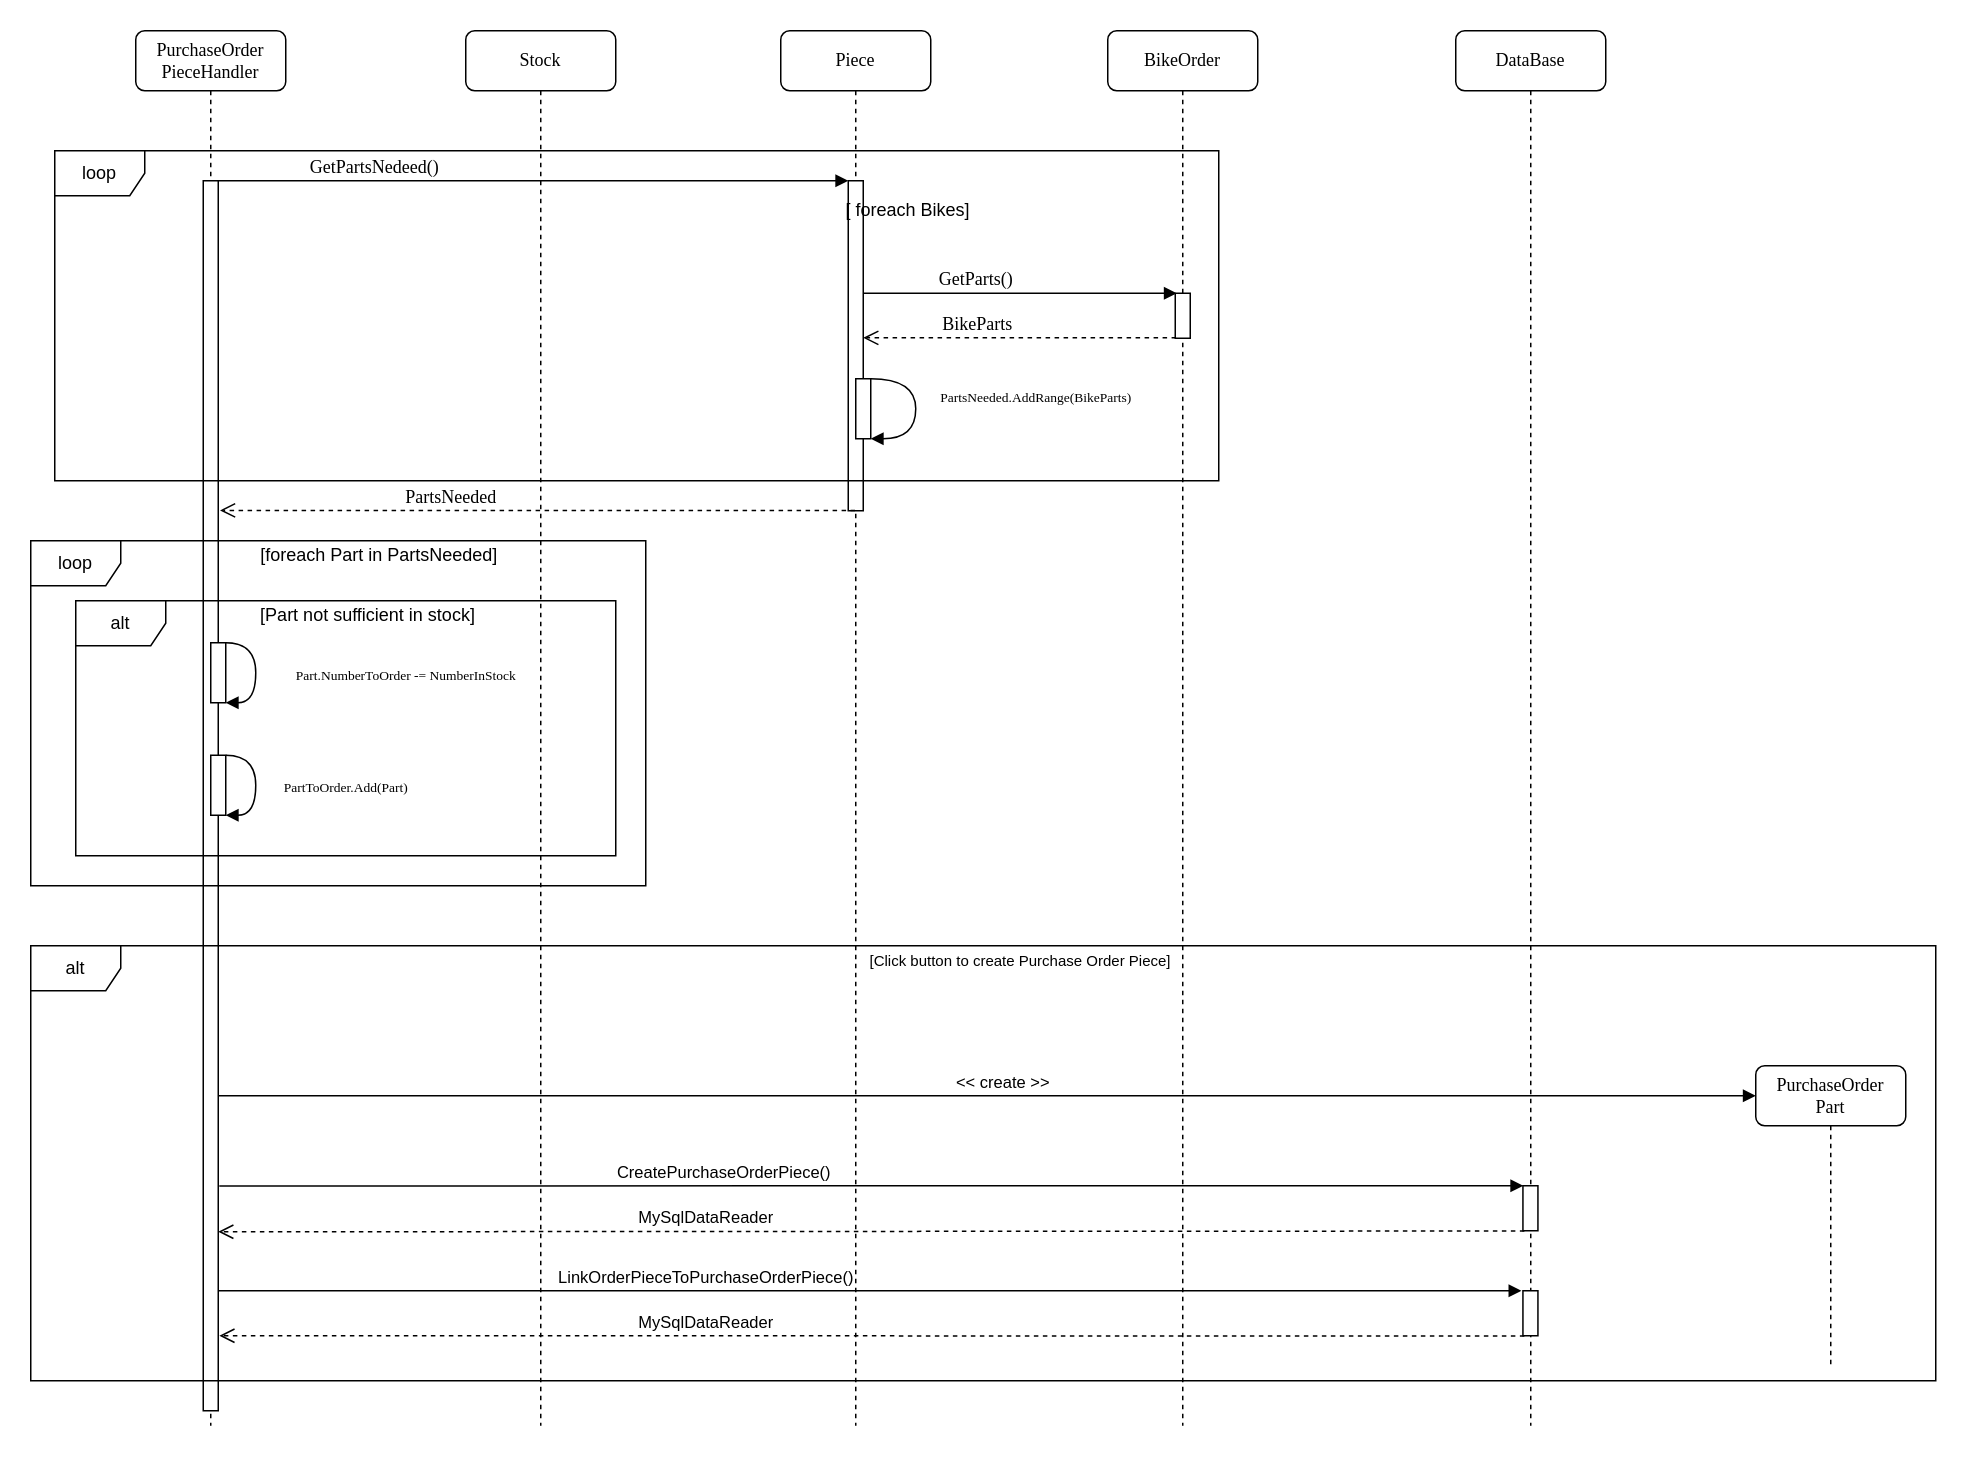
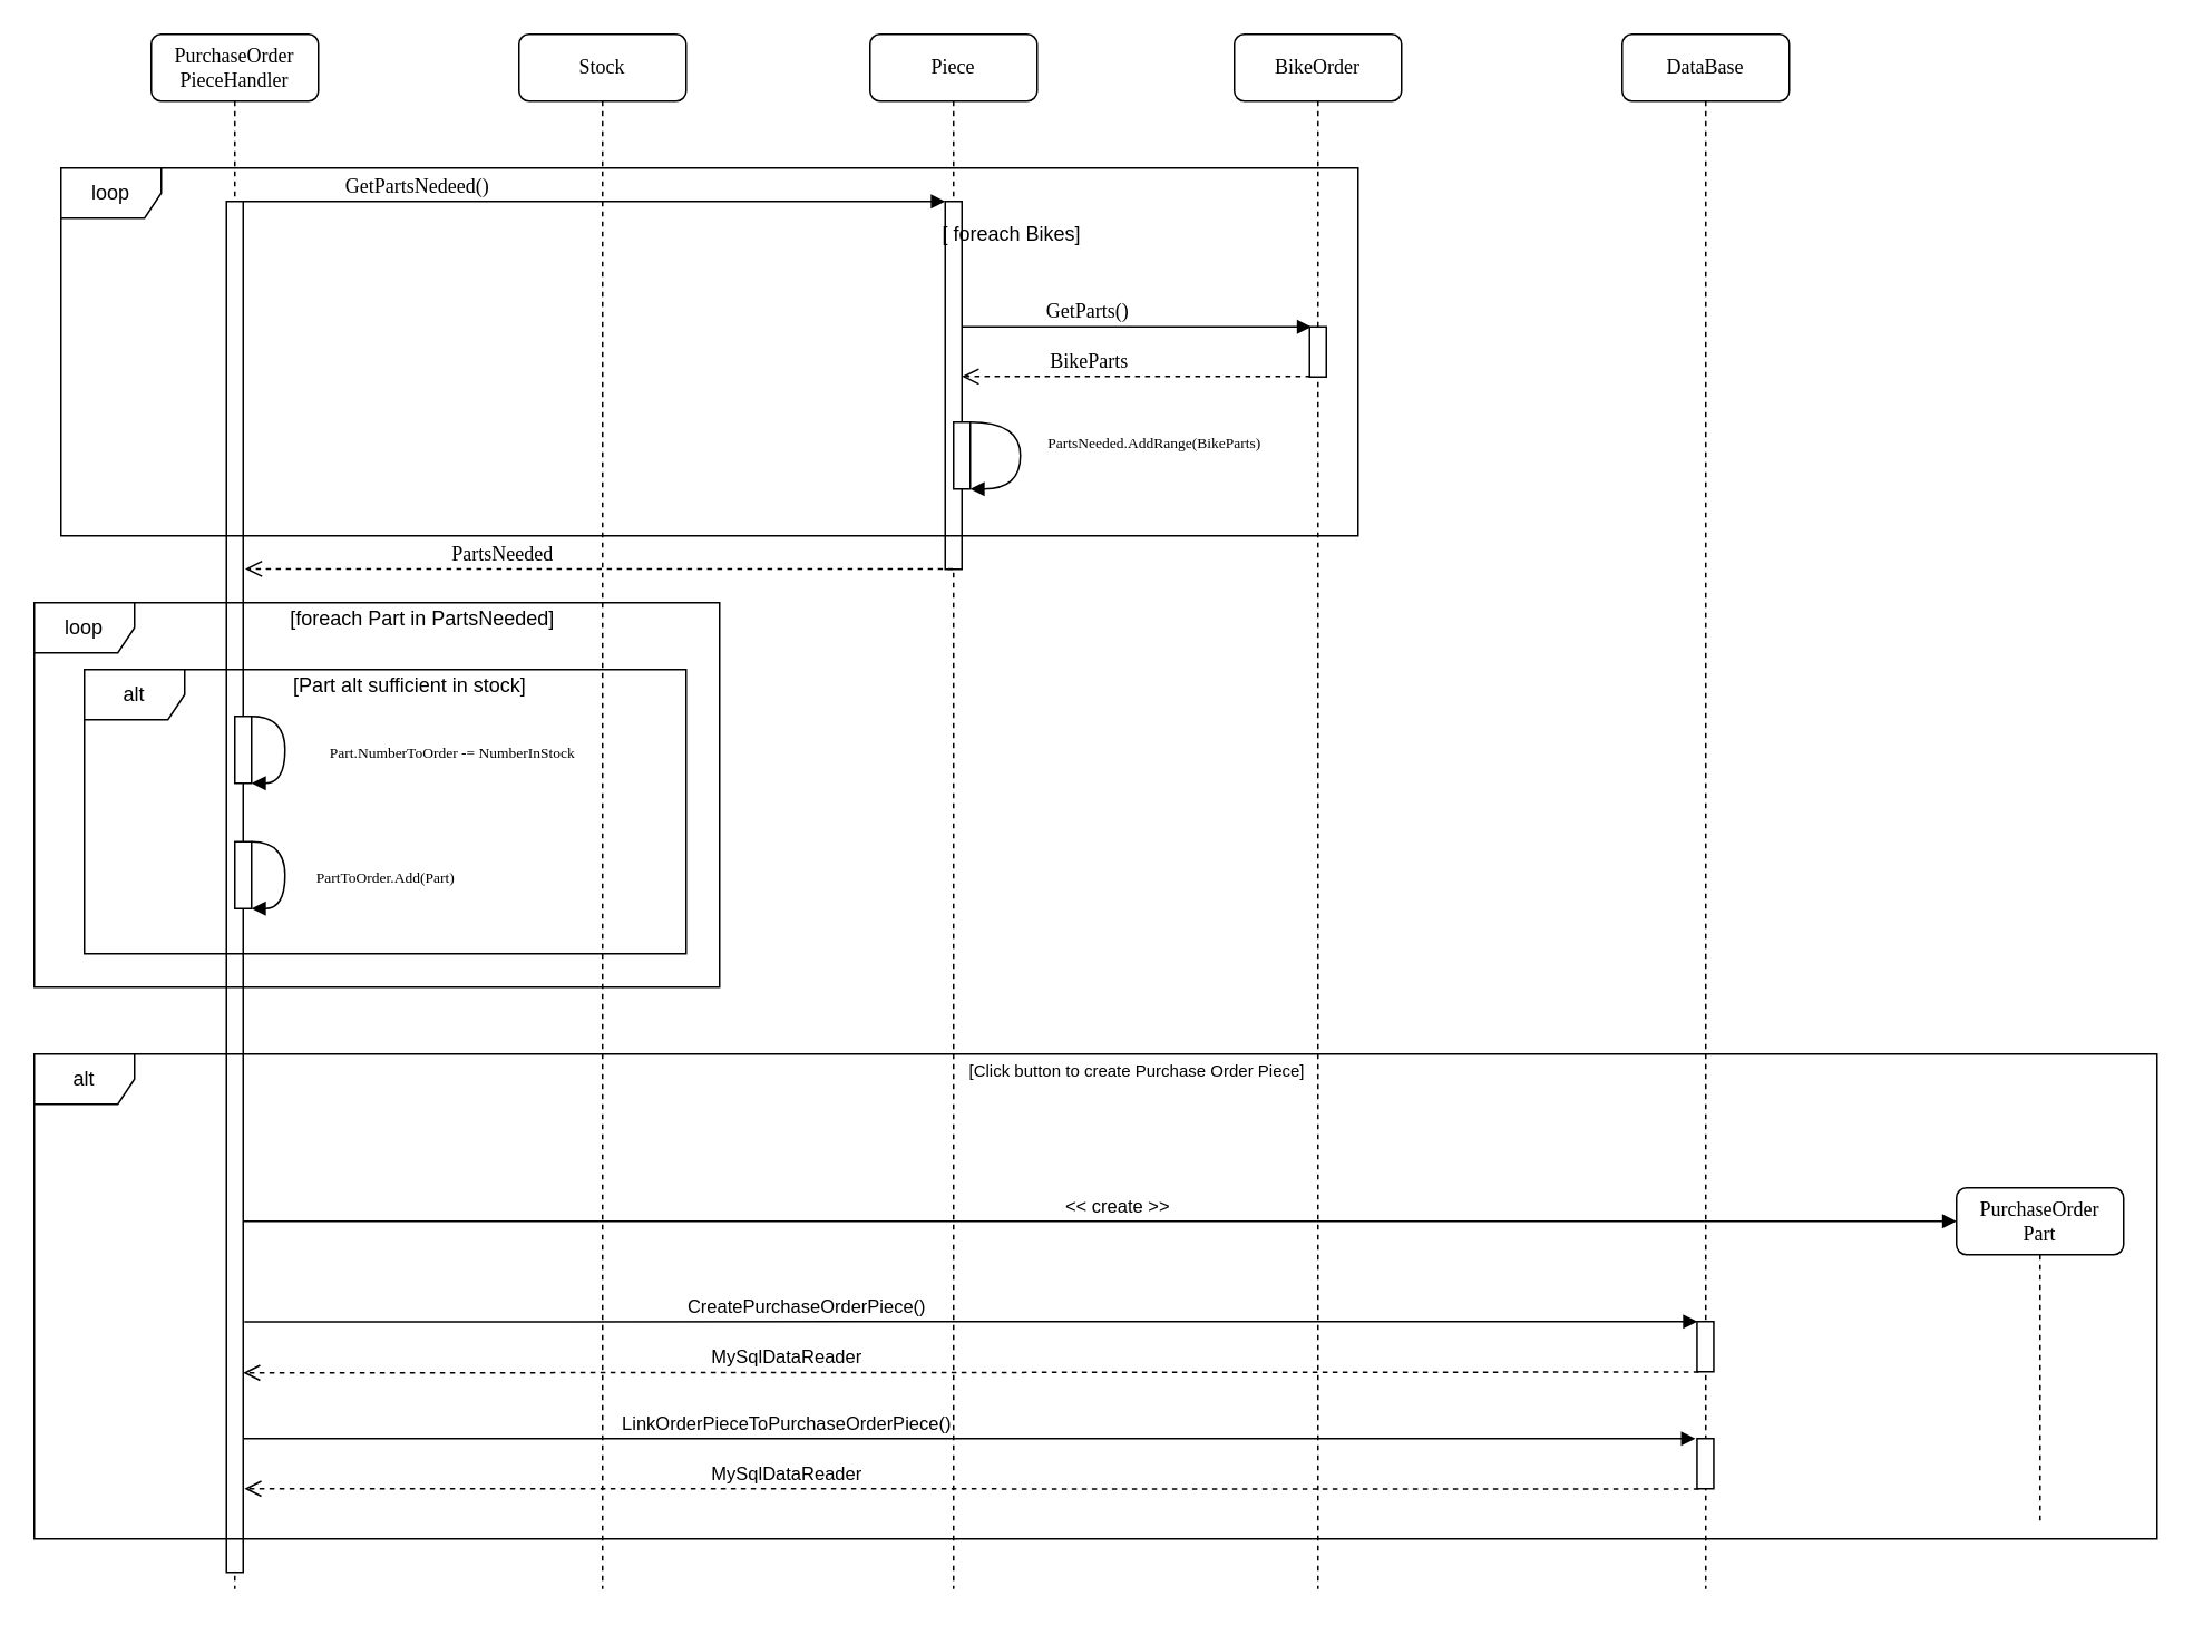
  <mxCell id="0" />
  <mxCell id="1" parent="0" />
  <mxCell id="2" value="Piece" style="shape=umlLifeline;perimeter=lifelinePerimeter;whiteSpace=wrap;html=1;container=1;collapsible=0;recursiveResize=0;outlineConnect=0;rounded=1;shadow=0;comic=0;labelBackgroundColor=none;strokeWidth=1;fontFamily=Verdana;fontSize=12;align=center;" parent="1" vertex="1"><mxGeometry x="520" y="20" width="100" height="930" as="geometry" /></mxCell>
  <mxCell id="3" value="" style="html=1;points=[];perimeter=orthogonalPerimeter;rounded=0;shadow=0;comic=0;labelBackgroundColor=none;strokeWidth=1;fontFamily=Verdana;fontSize=12;align=center;" parent="2" vertex="1"><mxGeometry x="45" y="100" width="10" height="220" as="geometry" /></mxCell>
  <mxCell id="4" value="BikeOrder" style="shape=umlLifeline;perimeter=lifelinePerimeter;whiteSpace=wrap;html=1;container=1;collapsible=0;recursiveResize=0;outlineConnect=0;rounded=1;shadow=0;comic=0;labelBackgroundColor=none;strokeWidth=1;fontFamily=Verdana;fontSize=12;align=center;" parent="1" vertex="1"><mxGeometry x="738" y="20" width="100" height="930" as="geometry" /></mxCell>
  <mxCell id="5" value="" style="html=1;points=[];perimeter=orthogonalPerimeter;rounded=0;shadow=0;comic=0;labelBackgroundColor=none;strokeWidth=1;fontFamily=Verdana;fontSize=12;align=center;" parent="4" vertex="1"><mxGeometry x="45" y="175" width="10" height="30" as="geometry" /></mxCell>
  <mxCell id="6" value="DataBase" style="shape=umlLifeline;perimeter=lifelinePerimeter;whiteSpace=wrap;html=1;container=1;collapsible=0;recursiveResize=0;outlineConnect=0;rounded=1;shadow=0;comic=0;labelBackgroundColor=none;strokeWidth=1;fontFamily=Verdana;fontSize=12;align=center;" parent="1" vertex="1"><mxGeometry x="970" y="20" width="100" height="930" as="geometry" /></mxCell>
  <mxCell id="7" value="" style="html=1;points=[];perimeter=orthogonalPerimeter;rounded=0;shadow=0;comic=0;labelBackgroundColor=none;strokeWidth=1;fontFamily=Verdana;fontSize=12;align=center;" vertex="1" parent="6"><mxGeometry x="44.79" y="770" width="10" height="30" as="geometry" /></mxCell>
  <mxCell id="8" value="" style="html=1;points=[];perimeter=orthogonalPerimeter;rounded=0;shadow=0;comic=0;labelBackgroundColor=none;strokeWidth=1;fontFamily=Verdana;fontSize=12;align=center;" vertex="1" parent="6"><mxGeometry x="44.79" y="840" width="10" height="30" as="geometry" /></mxCell>
  <mxCell id="9" value="LinkOrderPieceToPurchaseOrderPiece()" style="html=1;verticalAlign=bottom;endArrow=block;" edge="1" parent="6"><mxGeometry x="-0.248" width="80" relative="1" as="geometry"><mxPoint x="-827.9" y="840" as="sourcePoint" /><mxPoint x="43.79" y="840" as="targetPoint" /><mxPoint as="offset" /></mxGeometry></mxCell>
  <mxCell id="10" value="PurchaseOrder&lt;br&gt;PieceHandler" style="shape=umlLifeline;perimeter=lifelinePerimeter;whiteSpace=wrap;html=1;container=1;collapsible=0;recursiveResize=0;outlineConnect=0;rounded=1;shadow=0;comic=0;labelBackgroundColor=none;strokeWidth=1;fontFamily=Verdana;fontSize=12;align=center;" parent="1" vertex="1"><mxGeometry x="90" y="20" width="100" height="930" as="geometry" /></mxCell>
  <mxCell id="11" value="" style="html=1;points=[];perimeter=orthogonalPerimeter;rounded=0;shadow=0;comic=0;labelBackgroundColor=none;strokeWidth=1;fontFamily=Verdana;fontSize=12;align=center;" parent="10" vertex="1"><mxGeometry x="45" y="100" width="10" height="820" as="geometry" /></mxCell>
  <mxCell id="12" value="GetPartsNedeed()" style="html=1;verticalAlign=bottom;endArrow=block;entryX=0;entryY=0;labelBackgroundColor=none;fontFamily=Verdana;fontSize=12;edgeStyle=elbowEdgeStyle;elbow=vertical;" parent="1" source="11" target="3" edge="1"><mxGeometry x="-0.506" relative="1" as="geometry"><mxPoint x="210" y="130" as="sourcePoint" /><mxPoint as="offset" /></mxGeometry></mxCell>
  <mxCell id="13" value="GetParts()" style="html=1;verticalAlign=bottom;endArrow=block;labelBackgroundColor=none;fontFamily=Verdana;fontSize=12;edgeStyle=elbowEdgeStyle;elbow=vertical;entryX=0.1;entryY=0;entryDx=0;entryDy=0;entryPerimeter=0;" parent="1" source="3" target="5" edge="1"><mxGeometry x="-0.278" relative="1" as="geometry"><mxPoint x="360" y="140" as="sourcePoint" /><mxPoint x="570" y="160" as="targetPoint" /><mxPoint as="offset" /></mxGeometry></mxCell>
  <mxCell id="14" value="loop" style="shape=umlFrame;whiteSpace=wrap;html=1;" vertex="1" parent="1"><mxGeometry x="36" y="100" width="776" height="220" as="geometry" /></mxCell>
  <mxCell id="15" value="BikeParts" style="html=1;verticalAlign=bottom;endArrow=open;dashed=1;endSize=8;exitX=0.056;exitY=0.991;labelBackgroundColor=none;fontFamily=Verdana;fontSize=12;exitDx=0;exitDy=0;exitPerimeter=0;" edge="1" parent="1" source="5" target="3"><mxGeometry x="0.277" relative="1" as="geometry"><mxPoint x="290" y="190" as="targetPoint" /><mxPoint x="567" y="190" as="sourcePoint" /><mxPoint as="offset" /></mxGeometry></mxCell>
  <mxCell id="16" value="&lt;font style=&quot;font-size: 12px&quot;&gt;[ foreach Bikes]&lt;/font&gt;" style="text;html=1;strokeColor=none;fillColor=none;align=center;verticalAlign=middle;whiteSpace=wrap;rounded=0;sketch=0;" vertex="1" parent="1"><mxGeometry x="550" y="130" width="110" height="20" as="geometry" /></mxCell>
  <mxCell id="17" value="alt" style="shape=umlFrame;whiteSpace=wrap;html=1;" vertex="1" parent="1"><mxGeometry x="50" y="400" width="360" height="170" as="geometry" /></mxCell>
  <mxCell id="18" value="loop" style="shape=umlFrame;whiteSpace=wrap;html=1;" vertex="1" parent="1"><mxGeometry x="20" y="360" width="410" height="230" as="geometry" /></mxCell>
  <mxCell id="19" value="PartsNeeded" style="html=1;verticalAlign=bottom;endArrow=open;dashed=1;endSize=8;labelBackgroundColor=none;fontFamily=Verdana;fontSize=12;exitX=0.457;exitY=0.999;exitDx=0;exitDy=0;exitPerimeter=0;entryX=1.119;entryY=0.268;entryDx=0;entryDy=0;entryPerimeter=0;" edge="1" parent="1" source="3" target="11"><mxGeometry x="0.277" relative="1" as="geometry"><mxPoint x="152" y="340" as="targetPoint" /><mxPoint x="334.38" y="319.4" as="sourcePoint" /><mxPoint as="offset" /></mxGeometry></mxCell>
  <mxCell id="20" value="" style="rounded=0;whiteSpace=wrap;html=1;sketch=0;" vertex="1" parent="1"><mxGeometry x="140" y="428" width="10" height="40" as="geometry" /></mxCell>
  <mxCell id="21" value="" style="rounded=0;whiteSpace=wrap;html=1;sketch=0;" vertex="1" parent="1"><mxGeometry x="140" y="503" width="10" height="40" as="geometry" /></mxCell>
  <mxCell id="22" value="&lt;font style=&quot;font-size: 9px ; background-color: rgb(255 , 255 , 255)&quot;&gt;Part.NumberToOrder -= NumberInStock&lt;/font&gt;" style="html=1;verticalAlign=bottom;endArrow=block;labelBackgroundColor=none;fontFamily=Verdana;fontSize=12;elbow=vertical;edgeStyle=orthogonalEdgeStyle;curved=1;entryX=1;entryY=1;entryDx=0;entryDy=0;exitX=1;exitY=0;exitDx=0;exitDy=0;" edge="1" parent="1"><mxGeometry x="0.25" y="100" relative="1" as="geometry"><mxPoint x="150" y="428" as="sourcePoint" /><mxPoint x="150" y="468" as="targetPoint" /><Array as="points"><mxPoint x="170" y="428" /><mxPoint x="170" y="468" /></Array><mxPoint as="offset" /></mxGeometry></mxCell>
  <mxCell id="23" value="&lt;font style=&quot;font-size: 9px ; background-color: rgb(255 , 255 , 255)&quot;&gt;PartToOrder.Add(Part)&lt;/font&gt;" style="html=1;verticalAlign=bottom;endArrow=block;labelBackgroundColor=none;fontFamily=Verdana;fontSize=12;elbow=vertical;edgeStyle=orthogonalEdgeStyle;curved=1;entryX=1;entryY=1;entryDx=0;entryDy=0;exitX=1;exitY=0;exitDx=0;exitDy=0;" edge="1" parent="1"><mxGeometry x="0.25" y="60" relative="1" as="geometry"><mxPoint x="150" y="503" as="sourcePoint" /><mxPoint x="150" y="543" as="targetPoint" /><Array as="points"><mxPoint x="170" y="503" /><mxPoint x="170" y="543" /></Array><mxPoint as="offset" /></mxGeometry></mxCell>
  <mxCell id="24" value="[foreach Part in PartsNeeded]" style="text;html=1;strokeColor=none;fillColor=none;align=center;verticalAlign=middle;whiteSpace=wrap;rounded=0;sketch=0;" vertex="1" parent="1"><mxGeometry x="165" y="360" width="175" height="20" as="geometry" /></mxCell>
- <mxCell id="25" value="[Part not sufficient in stock]" style="text;html=1;strokeColor=none;fillColor=none;align=center;verticalAlign=middle;whiteSpace=wrap;rounded=0;sketch=0;" vertex="1" parent="1"><mxGeometry x="165" y="400" width="160" height="20" as="geometry" /></mxCell>
+ <mxCell id="25" value="[Part alt sufficient in stock]" style="text;html=1;strokeColor=none;fillColor=none;align=center;verticalAlign=middle;whiteSpace=wrap;rounded=0;sketch=0;" vertex="1" parent="1"><mxGeometry x="165" y="400" width="160" height="20" as="geometry" /></mxCell>
  <mxCell id="26" value="Stock" style="shape=umlLifeline;perimeter=lifelinePerimeter;whiteSpace=wrap;html=1;container=1;collapsible=0;recursiveResize=0;outlineConnect=0;rounded=1;shadow=0;comic=0;labelBackgroundColor=none;strokeWidth=1;fontFamily=Verdana;fontSize=12;align=center;" vertex="1" parent="1"><mxGeometry x="310" y="20" width="100" height="930" as="geometry" /></mxCell>
  <mxCell id="27" value="" style="rounded=0;whiteSpace=wrap;html=1;sketch=0;" vertex="1" parent="1"><mxGeometry x="570" y="252" width="10" height="40" as="geometry" /></mxCell>
  <mxCell id="28" value="&lt;font style=&quot;font-size: 9px ; background-color: rgb(255 , 255 , 255)&quot;&gt;PartsNeeded.AddRange(BikeParts)&lt;/font&gt;" style="html=1;verticalAlign=bottom;endArrow=block;labelBackgroundColor=none;fontFamily=Verdana;fontSize=12;elbow=vertical;edgeStyle=orthogonalEdgeStyle;curved=1;entryX=1;entryY=1;entryDx=0;entryDy=0;exitX=1;exitY=0;exitDx=0;exitDy=0;" edge="1" parent="1"><mxGeometry x="0.014" y="80" relative="1" as="geometry"><mxPoint x="580" y="252" as="sourcePoint" /><mxPoint x="580" y="292" as="targetPoint" /><Array as="points"><mxPoint x="610" y="252" /><mxPoint x="610" y="292" /></Array><mxPoint as="offset" /></mxGeometry></mxCell>
  <mxCell id="29" value="alt" style="shape=umlFrame;whiteSpace=wrap;html=1;" vertex="1" parent="1"><mxGeometry x="20" y="630" width="1270" height="290" as="geometry" /></mxCell>
  <mxCell id="30" value="PurchaseOrder&lt;br&gt;Part" style="shape=umlLifeline;perimeter=lifelinePerimeter;whiteSpace=wrap;html=1;container=1;collapsible=0;recursiveResize=0;outlineConnect=0;rounded=1;shadow=0;comic=0;labelBackgroundColor=none;strokeWidth=1;fontFamily=Verdana;fontSize=12;align=center;" vertex="1" parent="1"><mxGeometry x="1170" y="710" width="100" height="200" as="geometry" /></mxCell>
  <mxCell id="31" value="&amp;lt;&amp;lt; create &amp;gt;&amp;gt;" style="html=1;verticalAlign=bottom;endArrow=block;exitX=1.029;exitY=0.744;exitDx=0;exitDy=0;exitPerimeter=0;" edge="1" parent="1" source="11"><mxGeometry x="0.021" width="80" relative="1" as="geometry"><mxPoint x="150" y="730" as="sourcePoint" /><mxPoint x="1170" y="730" as="targetPoint" /><mxPoint as="offset" /></mxGeometry></mxCell>
  <mxCell id="32" value="CreatePurchaseOrderPiece()" style="html=1;verticalAlign=bottom;endArrow=block;exitX=1.091;exitY=0.709;exitDx=0;exitDy=0;exitPerimeter=0;entryX=0.021;entryY=0;entryDx=0;entryDy=0;entryPerimeter=0;" edge="1" parent="1" target="7"><mxGeometry x="-0.228" width="80" relative="1" as="geometry"><mxPoint x="145.7" y="790.11" as="sourcePoint" /><mxPoint x="959.79" y="790" as="targetPoint" /><mxPoint as="offset" /></mxGeometry></mxCell>
  <mxCell id="33" value="MySqlDataReader" style="html=1;verticalAlign=bottom;endArrow=open;dashed=1;endSize=8;exitX=0.095;exitY=1.006;exitDx=0;exitDy=0;exitPerimeter=0;entryX=1.021;entryY=0.811;entryDx=0;entryDy=0;entryPerimeter=0;" edge="1" parent="1" source="7"><mxGeometry x="0.254" relative="1" as="geometry"><mxPoint x="649.79" y="800" as="sourcePoint" /><mxPoint x="145" y="820.69" as="targetPoint" /><mxPoint as="offset" /></mxGeometry></mxCell>
  <mxCell id="34" value="&lt;font style=&quot;font-size: 10px&quot;&gt;[Click button to create Purchase Order Piece]&lt;/font&gt;" style="text;html=1;strokeColor=none;fillColor=none;align=center;verticalAlign=middle;whiteSpace=wrap;rounded=0;sketch=0;" vertex="1" parent="1"><mxGeometry x="575" y="620" width="210" height="40" as="geometry" /></mxCell>
  <mxCell id="35" value="MySqlDataReader" style="html=1;verticalAlign=bottom;endArrow=open;dashed=1;endSize=8;exitX=0.095;exitY=1.006;exitDx=0;exitDy=0;exitPerimeter=0;entryX=1.075;entryY=0.939;entryDx=0;entryDy=0;entryPerimeter=0;" edge="1" parent="1" source="8" target="11"><mxGeometry x="0.256" relative="1" as="geometry"><mxPoint x="709.79" y="870" as="sourcePoint" /><mxPoint x="170" y="890" as="targetPoint" /><mxPoint as="offset" /></mxGeometry></mxCell>
